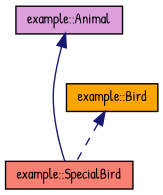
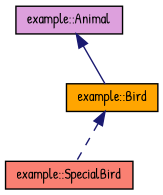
  digraph {
    fontname="Patrick Hand"
    node [color=black fontname="Patrick Hand" fontsize=10 shape=record style=filled]
    edge [color=midnightblue dir=back fontname="Patrick Hand" fontsize=10 labelfontname=Helvetica labelfontsize=10]
    n1 [fillcolor=salmon fontcolor=black height=0.2 label="example::SpecialBird" width=0.4]
    n2 [fillcolor=orange height=0.2 label="example::Bird" width=0.4]
    n3 [fillcolor=plum height=0.2 label="example::Animal" width=0.4]
    n2 -> n1 [style=dashed]
-   n3 -> n1 [style=solid]
+   n3 -> n2 [style=solid]
  }
